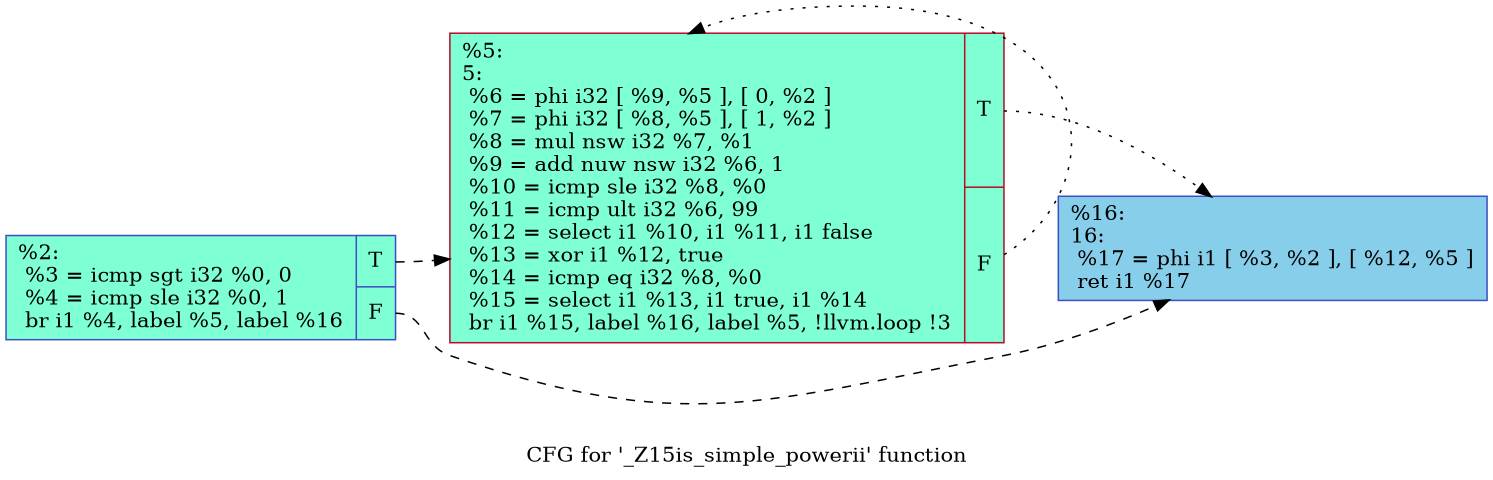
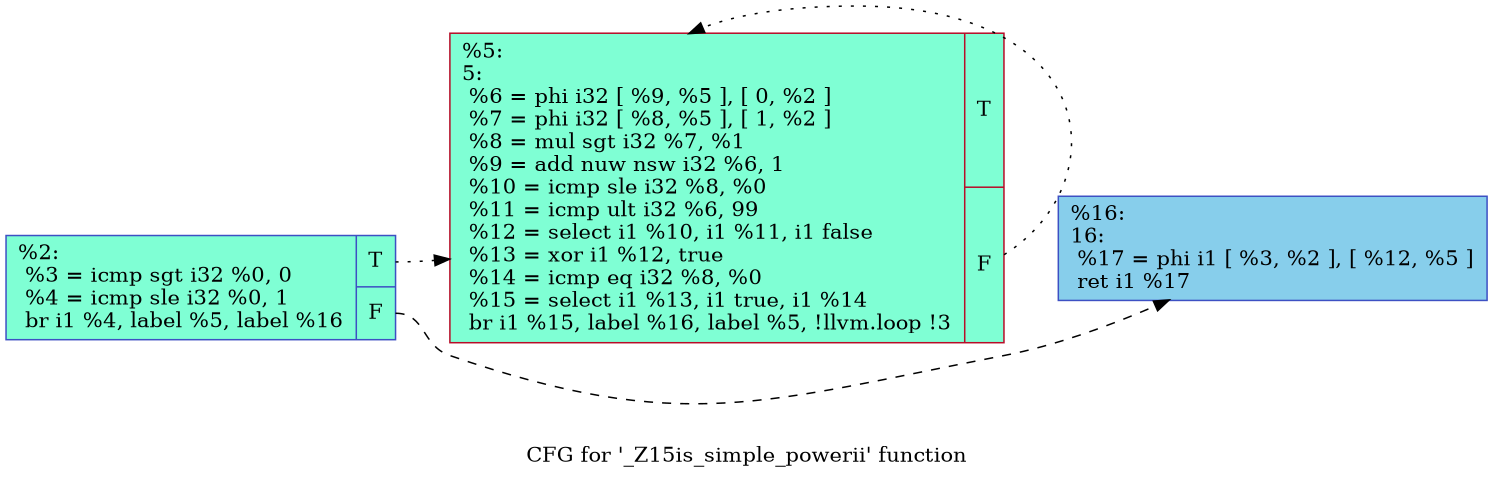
  digraph {
    label="CFG for '_Z15is_simple_powerii' function"
    rankdir=LR
    node [color="#3d50c3ff" fillcolor=aquamarine shape=record style=filled]
    edge [style=dashed tailport=s0]
    n1 [label="{%2:\l  %3 = icmp sgt i32 %0, 0\l  %4 = icmp sle i32 %0, 1\l  br i1 %4, label %5, label %16\l|{<s0>T|<s1>F}}"]
-   n2 [color="#b70d28ff" label="{%5:\l5:                                                \l  %6 = phi i32 [ %9, %5 ], [ 0, %2 ]\l  %7 = phi i32 [ %8, %5 ], [ 1, %2 ]\l  %8 = mul nsw i32 %7, %1\l  %9 = add nuw nsw i32 %6, 1\l  %10 = icmp sle i32 %8, %0\l  %11 = icmp ult i32 %6, 99\l  %12 = select i1 %10, i1 %11, i1 false\l  %13 = xor i1 %12, true\l  %14 = icmp eq i32 %8, %0\l  %15 = select i1 %13, i1 true, i1 %14\l  br i1 %15, label %16, label %5, !llvm.loop !3\l|{<s0>T|<s1>F}}"]
+   n2 [color="#b70d28ff" label="{%5:\l5:                                                \l  %6 = phi i32 [ %9, %5 ], [ 0, %2 ]\l  %7 = phi i32 [ %8, %5 ], [ 1, %2 ]\l  %8 = mul sgt i32 %7, %1\l  %9 = add nuw nsw i32 %6, 1\l  %10 = icmp sle i32 %8, %0\l  %11 = icmp ult i32 %6, 99\l  %12 = select i1 %10, i1 %11, i1 false\l  %13 = xor i1 %12, true\l  %14 = icmp eq i32 %8, %0\l  %15 = select i1 %13, i1 true, i1 %14\l  br i1 %15, label %16, label %5, !llvm.loop !3\l|{<s0>T|<s1>F}}"]
    n3 [fillcolor=skyblue label="{%16:\l16:                                               \l  %17 = phi i1 [ %3, %2 ], [ %12, %5 ]\l  ret i1 %17\l}"]
-   n1 -> n2
+   n1 -> n2 [style=dotted]
    n1 -> n3 [tailport=s1]
    n2 -> n2 [style=dotted tailport=s1]
-   n2 -> n3 [style=dotted]
  }
